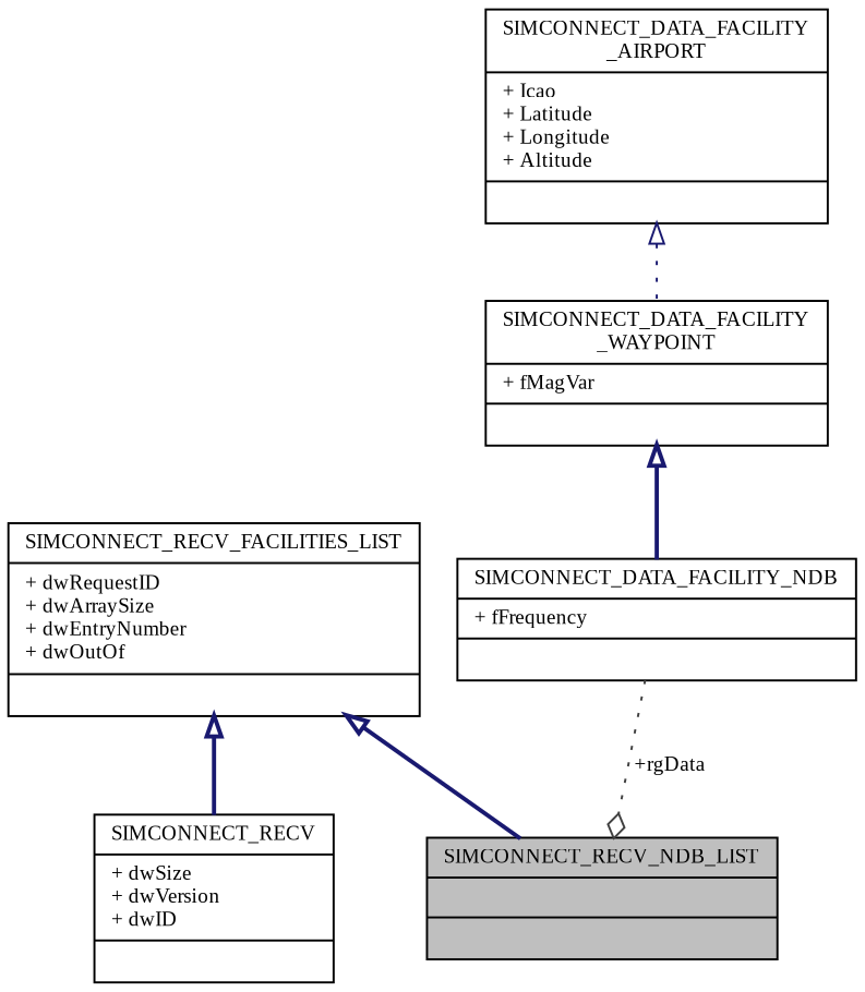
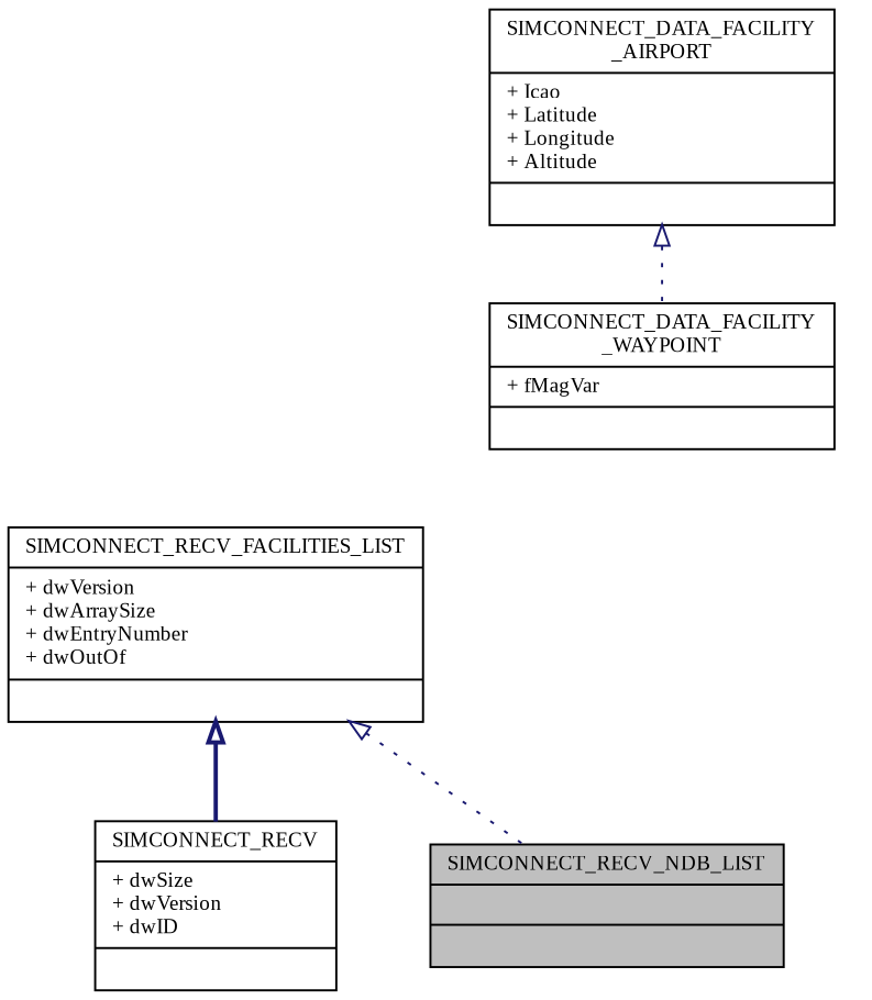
  digraph {
    fontname="Liberation Serif"
    node [color=black fontname="Liberation Serif" fontsize=10 shape=record]
    edge [arrowtail=onormal color=midnightblue dir=back fontname="Liberation Serif" fontsize=10 labelfontname=FreeSans labelfontsize=10 style=dotted]
    n1 [fillcolor=grey75 fontcolor=black height=0.2 label="{SIMCONNECT_RECV_NDB_LIST\n||}" style=filled width=0.4]
-   n2 [height=0.2 label="{SIMCONNECT_RECV_FACILITIES_LIST\n|+ dwRequestID\l+ dwArraySize\l+ dwEntryNumber\l+ dwOutOf\l|}" width=0.4]
+   n2 [height=0.2 label="{SIMCONNECT_RECV_FACILITIES_LIST\n|+ dwVersion\l+ dwArraySize\l+ dwEntryNumber\l+ dwOutOf\l|}" width=0.4]
    n3 [height=0.2 label="{SIMCONNECT_RECV\n|+ dwSize\l+ dwVersion\l+ dwID\l|}" width=0.4]
-   n4 [height=0.2 label="{SIMCONNECT_DATA_FACILITY_NDB\n|+ fFrequency\l|}" width=0.4]
    n5 [height=0.2 label="{SIMCONNECT_DATA_FACILITY\l_WAYPOINT\n|+ fMagVar\l|}" width=0.4]
    n6 [height=0.2 label="{SIMCONNECT_DATA_FACILITY\l_AIRPORT\n|+ Icao\l+ Latitude\l+ Longitude\l+ Altitude\l|}" width=0.4]
-   n2 -> n1 [style=bold]
+   n2 -> n1
    n2 -> n3 [style=bold]
-   n4 -> n1 [arrowhead=odiamond color=grey25 label=" +rgData" arrowtail="" dir=""]
-   n5 -> n4 [style=bold]
    n6 -> n5
  }
